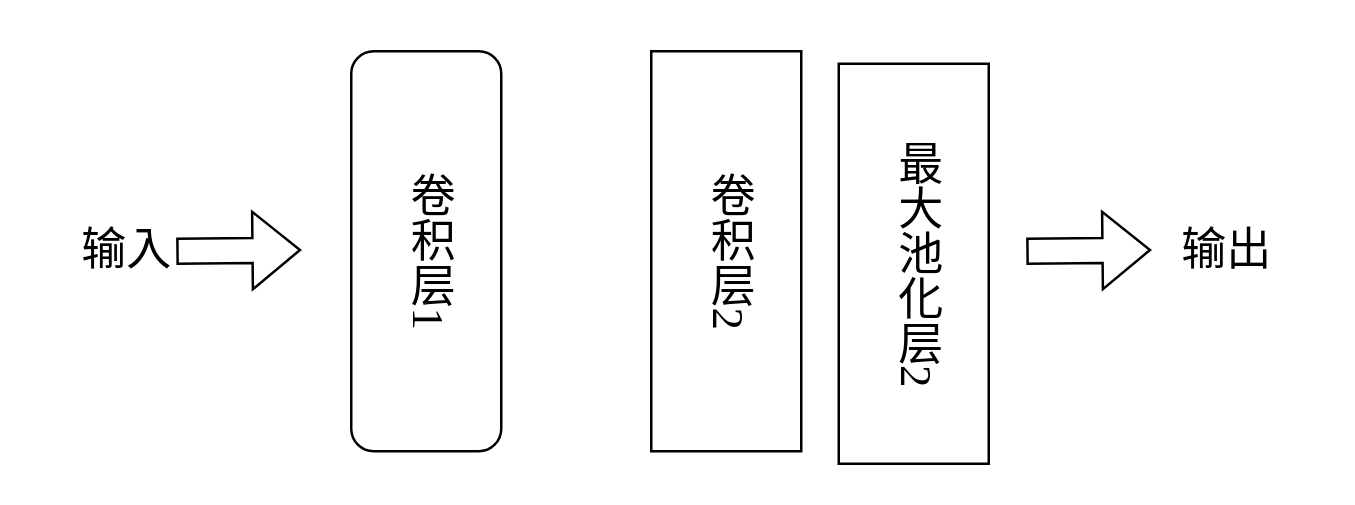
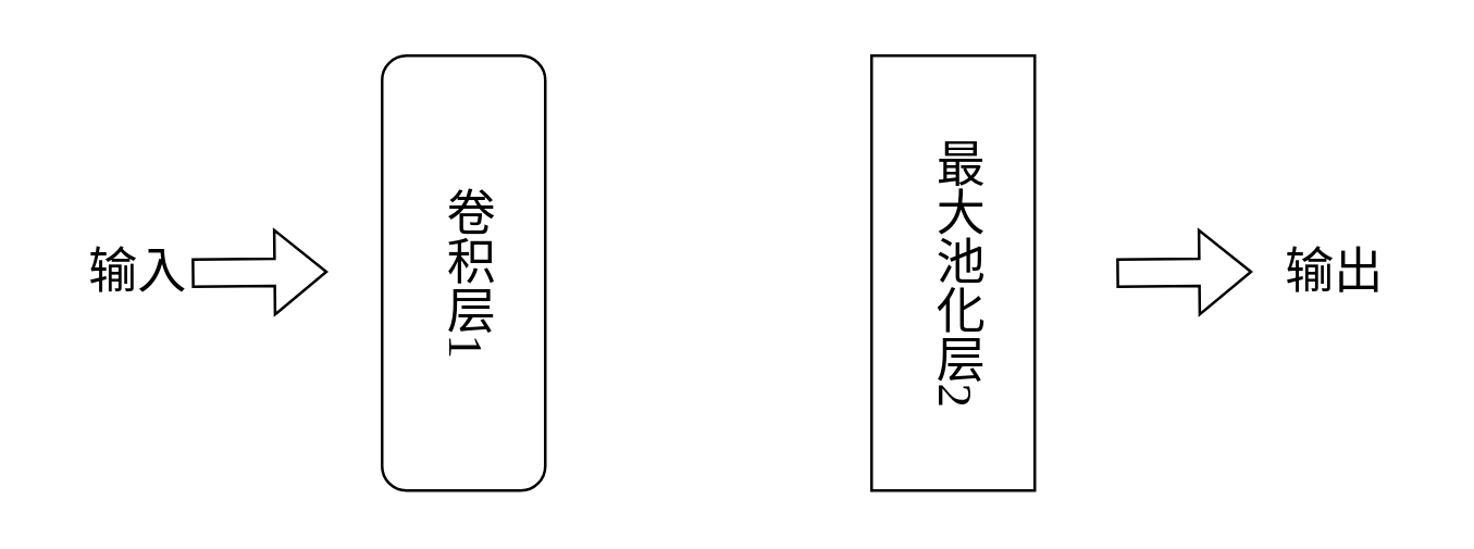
  <mxCell id="0" />
  <mxCell id="1" parent="0" />
  <mxCell id="2" value="&lt;font style=&quot;font-size: 18px;&quot; face=&quot;SimSun&quot;&gt;卷积层1&lt;/font&gt;" style="whiteSpace=wrap;html=1;textDirection=vertical-lr;rounded=1;" parent="1" vertex="1"><mxGeometry x="140" y="20" width="60" height="160" as="geometry" /></mxCell>
- <mxCell id="3" value="&lt;font style=&quot;font-size: 18px;&quot; face=&quot;SimSun&quot;&gt;卷积层2&lt;/font&gt;" style="rounded=0;whiteSpace=wrap;html=1;textDirection=vertical-lr;" parent="1" vertex="1"><mxGeometry x="260" y="20" width="60" height="160" as="geometry" /></mxCell>
- <mxCell id="4" value="&lt;font face=&quot;SimSun&quot;&gt;&lt;span style=&quot;font-size: 18px;&quot;&gt;最大池化层2&lt;/span&gt;&lt;/font&gt;" style="rounded=0;whiteSpace=wrap;html=1;textDirection=vertical-lr;" parent="1" vertex="1"><mxGeometry x="335" y="25" width="60" height="160" as="geometry" /></mxCell>
+ <mxCell id="4" value="&lt;font face=&quot;SimSun&quot;&gt;&lt;span style=&quot;font-size: 18px;&quot;&gt;最大池化层2&lt;/span&gt;&lt;/font&gt;" style="rounded=0;whiteSpace=wrap;html=1;textDirection=vertical-lr;" parent="1" vertex="1"><mxGeometry x="320" y="20" width="60" height="160" as="geometry" /></mxCell>
  <mxCell id="5" value="" style="shape=flexArrow;endArrow=classic;html=1;rounded=0;" parent="1" edge="1"><mxGeometry width="50" height="50" relative="1" as="geometry"><mxPoint x="70" y="100" as="sourcePoint" /><mxPoint x="120" y="99.5" as="targetPoint" /></mxGeometry></mxCell>
  <mxCell id="6" value="&lt;font face=&quot;SimSun&quot; style=&quot;font-size: 18px;&quot;&gt;输入&lt;/font&gt;" style="text;html=1;align=center;verticalAlign=middle;resizable=0;points=[];autosize=1;strokeColor=none;fillColor=none;" parent="1" vertex="1"><mxGeometry x="20" y="80" width="60" height="40" as="geometry" /></mxCell>
  <mxCell id="7" value="" style="shape=flexArrow;endArrow=classic;html=1;rounded=0;" parent="1" edge="1"><mxGeometry width="50" height="50" relative="1" as="geometry"><mxPoint x="410" y="100" as="sourcePoint" /><mxPoint x="460" y="99.5" as="targetPoint" /></mxGeometry></mxCell>
  <mxCell id="8" value="&lt;font face=&quot;SimSun&quot; style=&quot;font-size: 18px;&quot;&gt;输出&lt;/font&gt;" style="text;html=1;align=center;verticalAlign=middle;resizable=0;points=[];autosize=1;strokeColor=none;fillColor=none;" parent="1" vertex="1"><mxGeometry x="460" y="80" width="60" height="40" as="geometry" /></mxCell>
